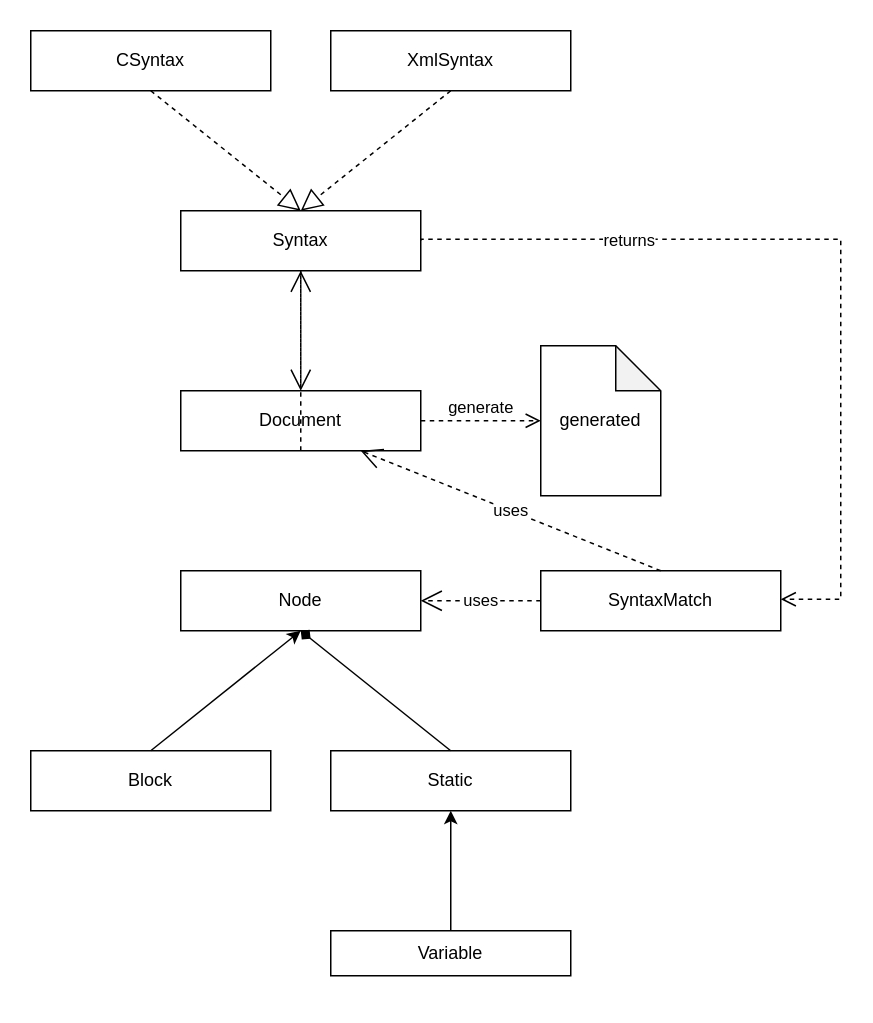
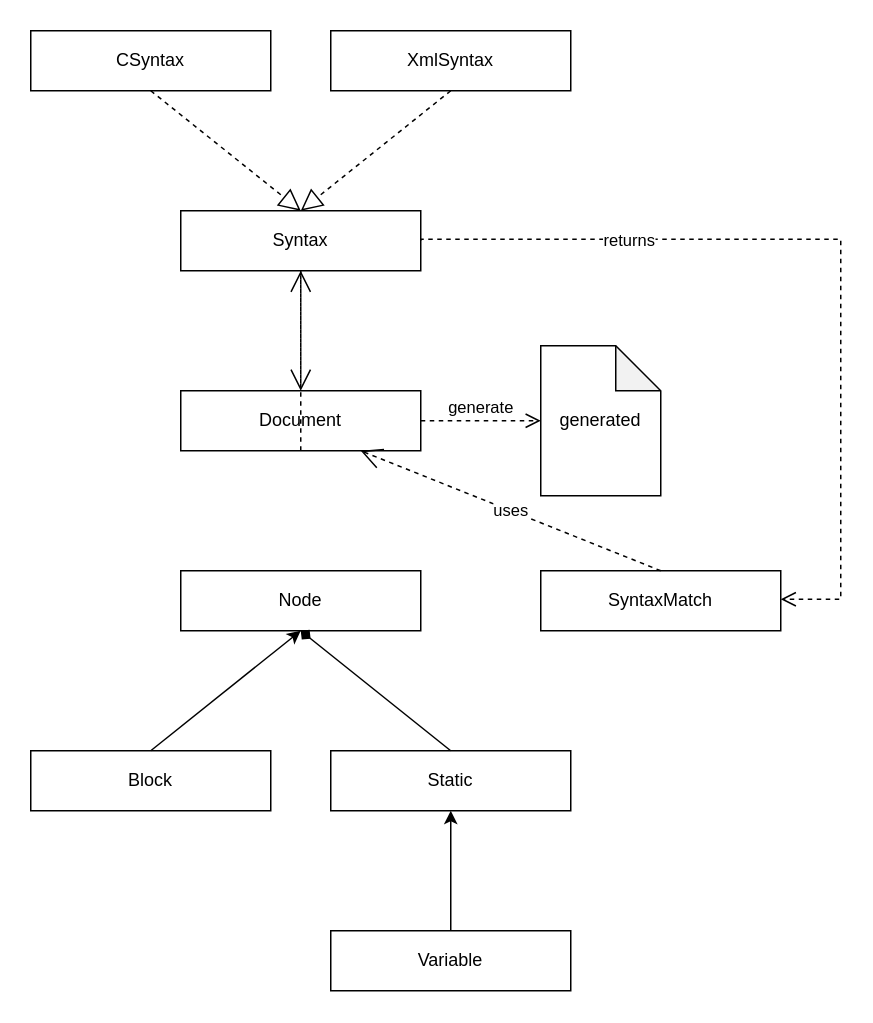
  <mxCell id="0" />
  <mxCell id="1" parent="0" />
  <mxCell id="2" value="Document" style="rounded=0;whiteSpace=wrap;html=1;" parent="1" vertex="1"><mxGeometry x="120" y="260" width="160" height="40" as="geometry" /></mxCell>
  <mxCell id="3" value="Node" style="rounded=0;whiteSpace=wrap;html=1;" parent="1" vertex="1"><mxGeometry x="120" y="380" width="160" height="40" as="geometry" /></mxCell>
  <mxCell id="4" value="Block" style="rounded=0;whiteSpace=wrap;html=1;" parent="1" vertex="1"><mxGeometry x="20" y="500" width="160" height="40" as="geometry" /></mxCell>
  <mxCell id="5" value="Static" style="rounded=0;whiteSpace=wrap;html=1;" parent="1" vertex="1"><mxGeometry x="220" y="500" width="160" height="40" as="geometry" /></mxCell>
- <mxCell id="6" value="Variable" style="rounded=0;whiteSpace=wrap;html=1;" parent="1" vertex="1"><mxGeometry x="220" y="620" width="160" height="30" as="geometry" /></mxCell>
+ <mxCell id="6" value="Variable" style="rounded=0;whiteSpace=wrap;html=1;" parent="1" vertex="1"><mxGeometry x="220" y="620" width="160" height="40" as="geometry" /></mxCell>
  <mxCell id="7" value="" style="endArrow=classic;html=1;exitX=0.5;exitY=0;exitDx=0;exitDy=0;entryX=0.5;entryY=1;entryDx=0;entryDy=0;" parent="1" source="4" target="3" edge="1"><mxGeometry width="50" height="50" relative="1" as="geometry"><mxPoint x="790" y="810" as="sourcePoint" /><mxPoint x="770" y="690" as="targetPoint" /></mxGeometry></mxCell>
  <mxCell id="8" value="" style="endArrow=diamond;html=1;exitX=0.5;exitY=0;exitDx=0;exitDy=0;entryX=0.5;entryY=1;entryDx=0;entryDy=0;" parent="1" source="5" target="3" edge="1"><mxGeometry width="50" height="50" relative="1" as="geometry"><mxPoint x="790" y="810" as="sourcePoint" /><mxPoint x="770" y="690" as="targetPoint" /></mxGeometry></mxCell>
  <mxCell id="9" value="" style="endArrow=classic;html=1;exitX=0.5;exitY=0;exitDx=0;exitDy=0;" parent="1" source="6" edge="1"><mxGeometry width="50" height="50" relative="1" as="geometry"><mxPoint x="890" y="810" as="sourcePoint" /><mxPoint x="300" y="540" as="targetPoint" /></mxGeometry></mxCell>
  <mxCell id="10" value="" style="endArrow=open;endSize=12;dashed=1;html=1;exitX=0.5;exitY=1;exitDx=0;exitDy=0;" parent="1" source="2" target="13" edge="1"><mxGeometry width="160" relative="1" as="geometry"><mxPoint x="280" y="330" as="sourcePoint" /><mxPoint x="440" y="330" as="targetPoint" /></mxGeometry></mxCell>
  <mxCell id="11" value="generated" style="shape=note;whiteSpace=wrap;html=1;backgroundOutline=1;darkOpacity=0.05;" parent="1" vertex="1"><mxGeometry x="360" y="230" width="80" height="100" as="geometry" /></mxCell>
  <mxCell id="12" value="generate" style="html=1;verticalAlign=bottom;endArrow=open;dashed=1;endSize=8;exitX=1;exitY=0.5;exitDx=0;exitDy=0;entryX=0;entryY=0.5;entryDx=0;entryDy=0;entryPerimeter=0;" parent="1" source="2" target="11" edge="1"><mxGeometry relative="1" as="geometry"><mxPoint x="140" y="350" as="sourcePoint" /><mxPoint x="60" y="350" as="targetPoint" /></mxGeometry></mxCell>
  <mxCell id="13" value="Syntax" style="rounded=0;whiteSpace=wrap;html=1;" parent="1" vertex="1"><mxGeometry x="120" y="140" width="160" height="40" as="geometry" /></mxCell>
  <mxCell id="14" value="" style="endArrow=open;endSize=12;dashed=1;html=1;exitX=0.5;exitY=1;exitDx=0;exitDy=0;edgeStyle=orthogonalEdgeStyle;" parent="1" source="13" edge="1"><mxGeometry width="160" relative="1" as="geometry"><mxPoint x="240" y="200" as="sourcePoint" /><mxPoint x="200" y="260" as="targetPoint" /></mxGeometry></mxCell>
  <mxCell id="15" value="XmlSyntax" style="rounded=0;whiteSpace=wrap;html=1;" parent="1" vertex="1"><mxGeometry x="220" y="20" width="160" height="40" as="geometry" /></mxCell>
  <mxCell id="16" value="CSyntax" style="rounded=0;whiteSpace=wrap;html=1;" parent="1" vertex="1"><mxGeometry x="20" y="20" width="160" height="40" as="geometry" /></mxCell>
  <mxCell id="17" value="" style="endArrow=block;dashed=1;endFill=0;endSize=12;html=1;entryX=0.5;entryY=0;entryDx=0;entryDy=0;exitX=0.5;exitY=1;exitDx=0;exitDy=0;" parent="1" source="15" target="13" edge="1"><mxGeometry width="160" relative="1" as="geometry"><mxPoint x="-270" y="380" as="sourcePoint" /><mxPoint x="-110" y="380" as="targetPoint" /></mxGeometry></mxCell>
  <mxCell id="18" value="" style="endArrow=block;dashed=1;endFill=0;endSize=12;html=1;entryX=0.5;entryY=0;entryDx=0;entryDy=0;exitX=0.5;exitY=1;exitDx=0;exitDy=0;" parent="1" source="16" target="13" edge="1"><mxGeometry width="160" relative="1" as="geometry"><mxPoint x="-200" y="300" as="sourcePoint" /><mxPoint x="-40" y="300" as="targetPoint" /></mxGeometry></mxCell>
  <mxCell id="19" value="SyntaxMatch" style="rounded=0;whiteSpace=wrap;html=1;" vertex="1" parent="1"><mxGeometry x="360" y="380" width="160" height="40" as="geometry" /></mxCell>
  <mxCell id="20" value="uses" style="endArrow=open;endSize=12;dashed=1;html=1;entryX=0.75;entryY=1;entryDx=0;entryDy=0;exitX=0.5;exitY=0;exitDx=0;exitDy=0;" edge="1" parent="1" source="19" target="2"><mxGeometry width="160" relative="1" as="geometry"><mxPoint x="40" y="240" as="sourcePoint" /><mxPoint x="200" y="240" as="targetPoint" /></mxGeometry></mxCell>
- <mxCell id="21" value="uses" style="endArrow=open;endSize=12;dashed=1;html=1;exitX=0;exitY=0.5;exitDx=0;exitDy=0;entryX=1;entryY=0.5;entryDx=0;entryDy=0;" edge="1" parent="1" source="19" target="3"><mxGeometry width="160" relative="1" as="geometry"><mxPoint x="40" y="240" as="sourcePoint" /><mxPoint x="200" y="240" as="targetPoint" /></mxGeometry></mxCell>
  <mxCell id="22" value="returns" style="html=1;verticalAlign=bottom;endArrow=open;dashed=1;endSize=8;entryX=1;entryY=0.5;entryDx=0;entryDy=0;exitX=1;exitY=0.5;exitDx=0;exitDy=0;edgeStyle=orthogonalEdgeStyle;rounded=0;" edge="1" parent="1" source="13"><mxGeometry x="-0.5" y="-10" relative="1" as="geometry"><mxPoint x="280" y="159" as="sourcePoint" /><mxPoint x="520" y="399" as="targetPoint" /><Array as="points"><mxPoint x="280" y="159" /><mxPoint x="560" y="159" /><mxPoint x="560" y="399" /></Array><mxPoint as="offset" /></mxGeometry></mxCell>
